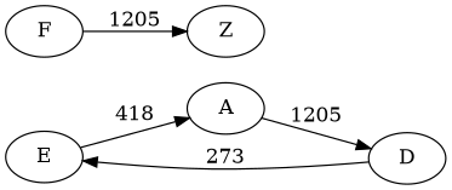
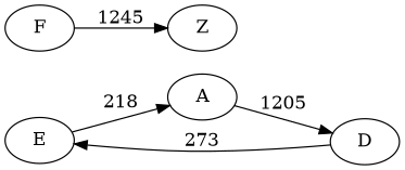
  digraph {
    rankdir=LR
    E
    A
    D
    F
    Z
-   E -> A [label=418]
+   E -> A [label=218]
    A -> D [label=1205]
    D -> E [label=273]
-   F -> Z [label=1205]
+   F -> Z [label=1245]
  }
